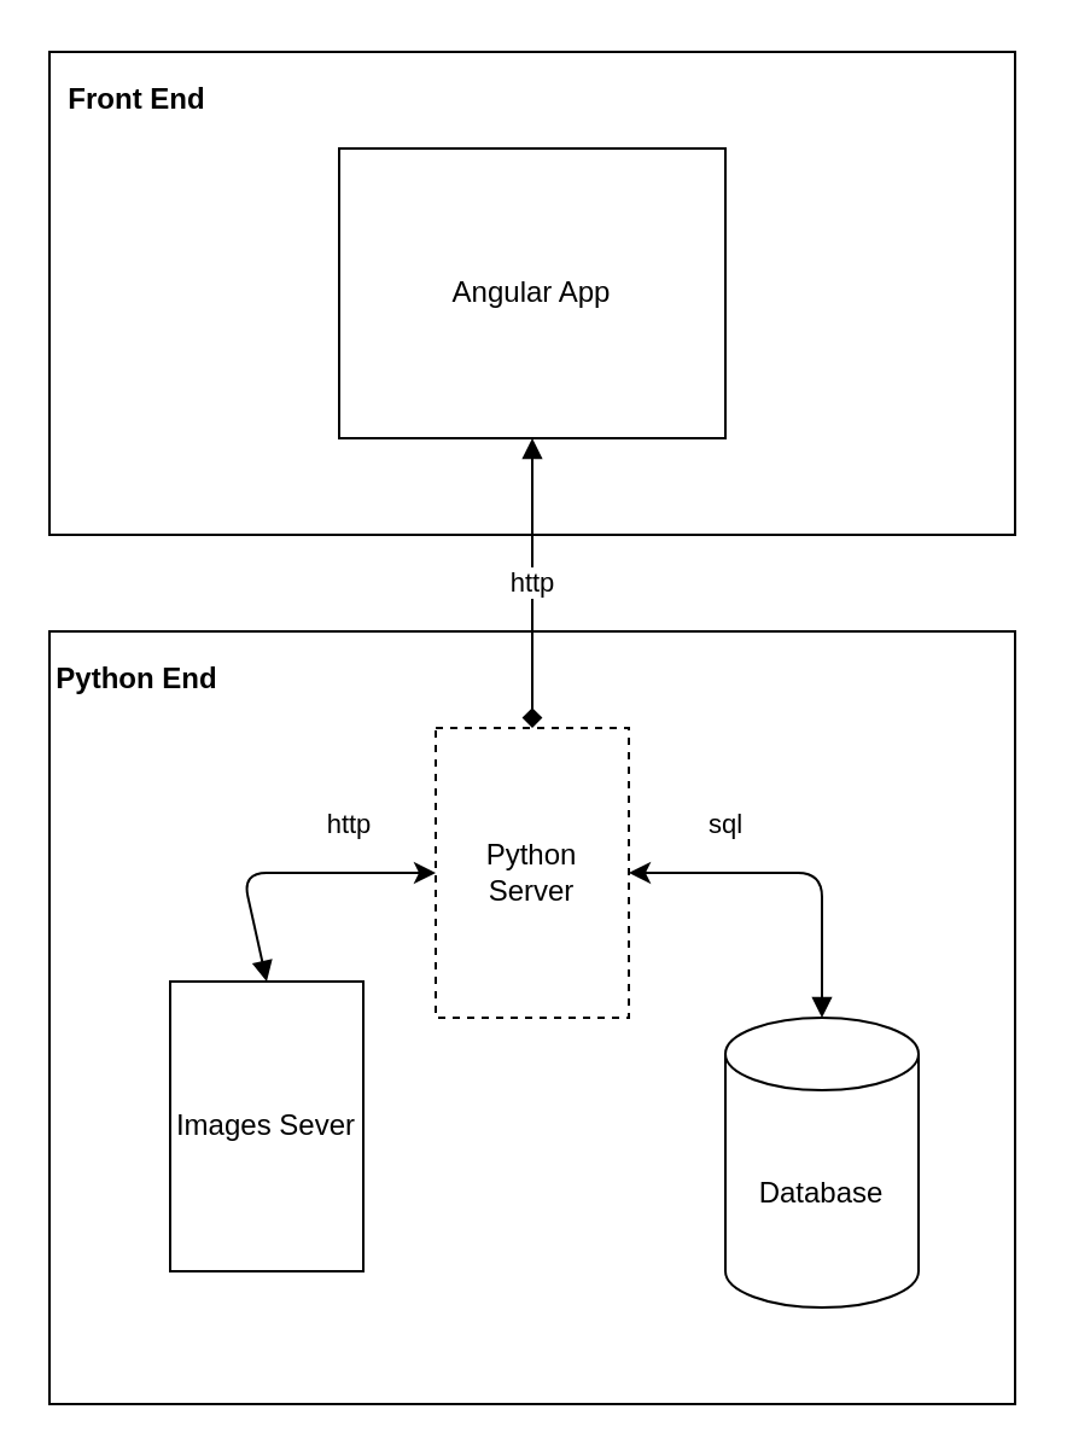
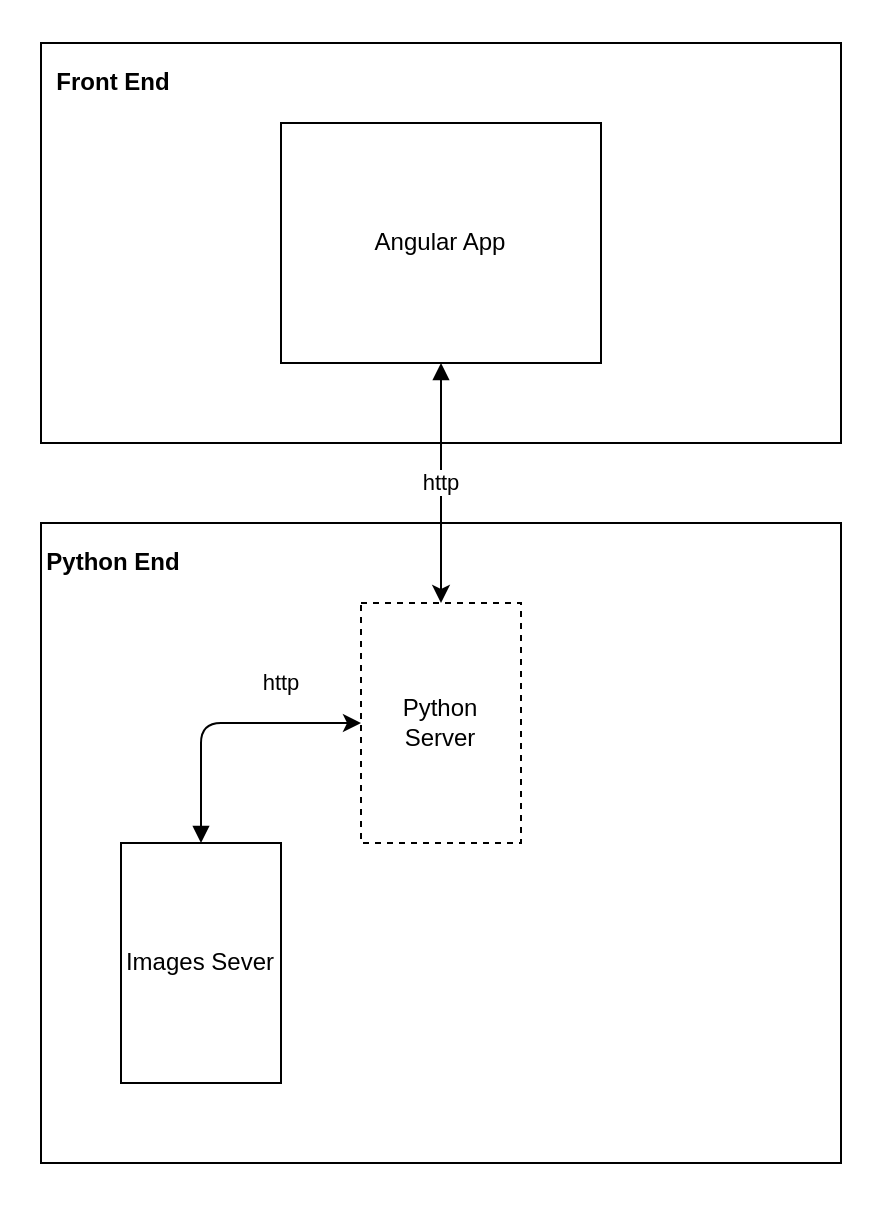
  <mxCell id="0" />
  <mxCell id="1" parent="0" />
  <mxCell id="2" value="" style="rounded=0;whiteSpace=wrap;html=1;" parent="1" vertex="1"><mxGeometry x="20" y="21" width="400" height="200" as="geometry" /></mxCell>
  <mxCell id="3" value="" style="rounded=0;whiteSpace=wrap;html=1;" parent="1" vertex="1"><mxGeometry x="20" y="261" width="400" height="320" as="geometry" /></mxCell>
  <mxCell id="4" value="http" style="edgeStyle=none;html=1;exitX=0.5;exitY=0;exitDx=0;exitDy=0;entryX=0;entryY=0.5;entryDx=0;entryDy=0;startArrow=block;startFill=1;" parent="1" source="5" target="8" edge="1"><mxGeometry x="0.429" y="20" relative="1" as="geometry"><mxPoint x="140" y="341" as="targetPoint" /><Array as="points"><mxPoint x="100" y="361" /></Array><mxPoint as="offset" /></mxGeometry></mxCell>
- <mxCell id="5" value="Images Sever" style="rounded=0;whiteSpace=wrap;html=1;" parent="1" vertex="1"><mxGeometry x="70" y="406" width="80" height="120" as="geometry" /></mxCell>
- <mxCell id="6" value="sql" style="edgeStyle=none;html=1;exitX=0.5;exitY=0;exitDx=0;exitDy=0;exitPerimeter=0;entryX=1;entryY=0.5;entryDx=0;entryDy=0;startArrow=block;startFill=1;" parent="1" source="7" target="8" edge="1"><mxGeometry x="0.429" y="-20" relative="1" as="geometry"><mxPoint x="300" y="341" as="targetPoint" /><Array as="points"><mxPoint x="340" y="361" /></Array><mxPoint as="offset" /></mxGeometry></mxCell>
- <mxCell id="7" value="Database" style="shape=cylinder3;whiteSpace=wrap;html=1;boundedLbl=1;backgroundOutline=1;size=15;" parent="1" vertex="1"><mxGeometry x="300" y="421" width="80" height="120" as="geometry" /></mxCell>
+ <mxCell id="5" value="Images Sever" style="rounded=0;whiteSpace=wrap;html=1;" parent="1" vertex="1"><mxGeometry x="60" y="421" width="80" height="120" as="geometry" /></mxCell>
  <mxCell id="8" value="Python &lt;br&gt;Server" style="rounded=0;whiteSpace=wrap;html=1;dashed=1;" parent="1" vertex="1"><mxGeometry x="180" y="301" width="80" height="120" as="geometry" /></mxCell>
- <mxCell id="9" value="http" style="edgeStyle=none;html=1;exitX=0.5;exitY=1;exitDx=0;exitDy=0;entryX=0.5;entryY=0;entryDx=0;entryDy=0;startArrow=block;startFill=1;endArrow=diamond;" parent="1" source="10" target="8" edge="1"><mxGeometry relative="1" as="geometry" /></mxCell>
+ <mxCell id="9" value="http" style="edgeStyle=none;html=1;exitX=0.5;exitY=1;exitDx=0;exitDy=0;entryX=0.5;entryY=0;entryDx=0;entryDy=0;startArrow=block;startFill=1;" parent="1" source="10" target="8" edge="1"><mxGeometry relative="1" as="geometry" /></mxCell>
  <mxCell id="10" value="Angular App" style="rounded=0;whiteSpace=wrap;html=1;" parent="1" vertex="1"><mxGeometry x="140" y="61" width="160" height="120" as="geometry" /></mxCell>
  <mxCell id="11" value="&lt;p style=&quot;line-height: 120%;&quot;&gt;&lt;b&gt;Front End&lt;/b&gt;&lt;/p&gt;" style="text;html=1;align=center;verticalAlign=middle;resizable=0;points=[];autosize=1;strokeColor=none;fillColor=none;spacing=-2;" parent="1" vertex="1"><mxGeometry x="22" y="20" width="67" height="42" as="geometry" /></mxCell>
  <mxCell id="12" value="&lt;p style=&quot;line-height: 120%;&quot;&gt;&lt;b&gt;Python End&lt;/b&gt;&lt;/p&gt;" style="text;html=1;align=center;verticalAlign=middle;resizable=0;points=[];autosize=1;strokeColor=none;fillColor=none;spacing=-2;" parent="1" vertex="1"><mxGeometry x="23" y="260" width="65" height="42" as="geometry" /></mxCell>
